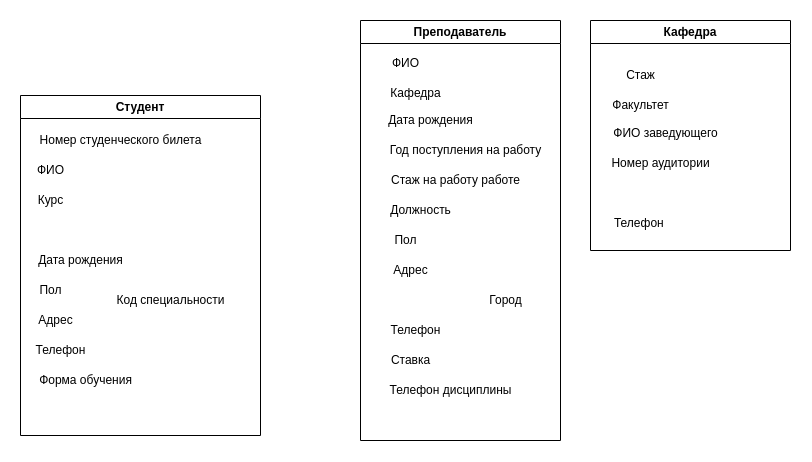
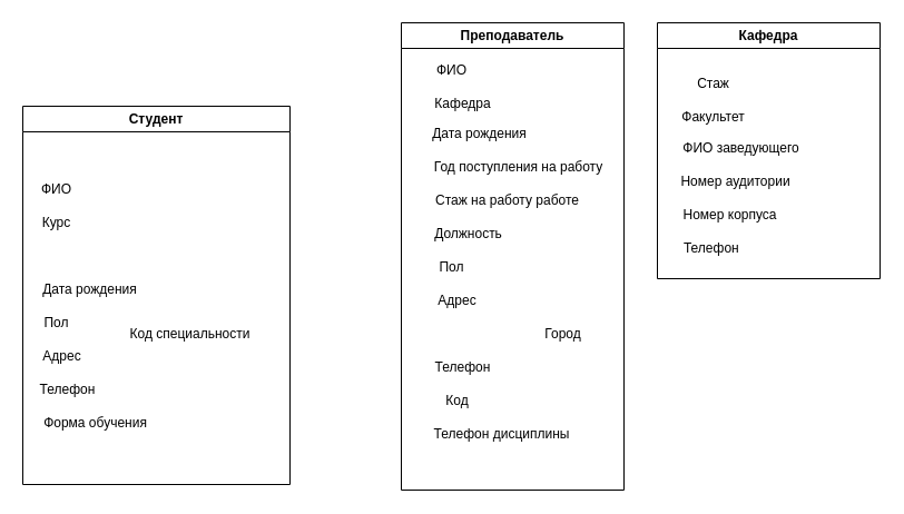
  <mxCell id="0" />
  <mxCell id="1" parent="0" />
  <mxCell id="2" value="Кафедра" style="swimlane;whiteSpace=wrap;html=1;" vertex="1" parent="1"><mxGeometry x="590" y="20" width="200" height="230" as="geometry" /></mxCell>
  <mxCell id="3" value="Стаж" style="text;html=1;align=center;verticalAlign=middle;resizable=0;points=[];autosize=1;strokeColor=none;fillColor=none;" vertex="1" parent="2"><mxGeometry x="10" y="40" width="80" height="30" as="geometry" /></mxCell>
  <mxCell id="4" value="ФИО заведующего" style="text;html=1;align=center;verticalAlign=middle;resizable=0;points=[];autosize=1;strokeColor=none;fillColor=none;" vertex="1" parent="2"><mxGeometry x="10" y="98" width="130" height="30" as="geometry" /></mxCell>
  <mxCell id="5" value="Номер аудитории" style="text;html=1;align=center;verticalAlign=middle;resizable=0;points=[];autosize=1;strokeColor=none;fillColor=none;" vertex="1" parent="2"><mxGeometry x="10" y="128" width="120" height="30" as="geometry" /></mxCell>
  <mxCell id="6" value="Факультет" style="text;html=1;align=center;verticalAlign=middle;resizable=0;points=[];autosize=1;strokeColor=none;fillColor=none;" vertex="1" parent="2"><mxGeometry x="10" y="70" width="80" height="30" as="geometry" /></mxCell>
+ <mxCell id="7" value="Номер корпуса" style="text;html=1;align=center;verticalAlign=middle;resizable=0;points=[];autosize=1;strokeColor=none;fillColor=none;" vertex="1" parent="2"><mxGeometry x="10" y="158" width="110" height="30" as="geometry" /></mxCell>
  <mxCell id="8" value="Телефон&amp;nbsp;" style="text;html=1;align=center;verticalAlign=middle;resizable=0;points=[];autosize=1;strokeColor=none;fillColor=none;" vertex="1" parent="2"><mxGeometry x="10" y="188" width="80" height="30" as="geometry" /></mxCell>
  <mxCell id="9" value="Преподаватель" style="swimlane;whiteSpace=wrap;html=1;startSize=23;" vertex="1" parent="1"><mxGeometry x="360" y="20" width="200" height="420" as="geometry" /></mxCell>
  <mxCell id="10" value="Год поступления на работу" style="text;html=1;align=center;verticalAlign=middle;resizable=0;points=[];autosize=1;strokeColor=none;fillColor=none;" vertex="1" parent="9"><mxGeometry x="20" y="115" width="170" height="30" as="geometry" /></mxCell>
  <mxCell id="11" value="ФИО" style="text;html=1;align=center;verticalAlign=middle;resizable=0;points=[];autosize=1;strokeColor=none;fillColor=none;" vertex="1" parent="9"><mxGeometry x="20" y="28" width="50" height="30" as="geometry" /></mxCell>
  <mxCell id="12" value="Кафедра" style="text;html=1;align=center;verticalAlign=middle;resizable=0;points=[];autosize=1;strokeColor=none;fillColor=none;" vertex="1" parent="9"><mxGeometry x="20" y="58" width="70" height="30" as="geometry" /></mxCell>
  <mxCell id="13" value="Дата рождения" style="text;html=1;align=center;verticalAlign=middle;resizable=0;points=[];autosize=1;strokeColor=none;fillColor=none;" vertex="1" parent="9"><mxGeometry x="15" y="85" width="110" height="30" as="geometry" /></mxCell>
  <mxCell id="14" value="Стаж на работу работе" style="text;html=1;align=center;verticalAlign=middle;resizable=0;points=[];autosize=1;strokeColor=none;fillColor=none;" vertex="1" parent="9"><mxGeometry x="15" y="145" width="160" height="30" as="geometry" /></mxCell>
  <mxCell id="15" value="Должность" style="text;html=1;align=center;verticalAlign=middle;resizable=0;points=[];autosize=1;strokeColor=none;fillColor=none;" vertex="1" parent="9"><mxGeometry x="20" y="175" width="80" height="30" as="geometry" /></mxCell>
  <mxCell id="16" value="Пол" style="text;html=1;align=center;verticalAlign=middle;resizable=0;points=[];autosize=1;strokeColor=none;fillColor=none;" vertex="1" parent="9"><mxGeometry x="20" y="205" width="50" height="30" as="geometry" /></mxCell>
  <mxCell id="17" value="Адрес" style="text;html=1;align=center;verticalAlign=middle;resizable=0;points=[];autosize=1;strokeColor=none;fillColor=none;" vertex="1" parent="9"><mxGeometry x="20" y="235" width="60" height="30" as="geometry" /></mxCell>
  <mxCell id="18" value="Город" style="text;html=1;align=center;verticalAlign=middle;resizable=0;points=[];autosize=1;strokeColor=none;fillColor=none;" vertex="1" parent="9"><mxGeometry x="115" y="265" width="60" height="30" as="geometry" /></mxCell>
  <mxCell id="19" value="Телефон" style="text;html=1;align=center;verticalAlign=middle;resizable=0;points=[];autosize=1;strokeColor=none;fillColor=none;" vertex="1" parent="9"><mxGeometry x="20" y="295" width="70" height="30" as="geometry" /></mxCell>
- <mxCell id="20" value="Ставка" style="text;html=1;align=center;verticalAlign=middle;resizable=0;points=[];autosize=1;strokeColor=none;fillColor=none;" vertex="1" parent="9"><mxGeometry x="20" y="325" width="60" height="30" as="geometry" /></mxCell>
+ <mxCell id="20" value="Код" style="text;html=1;align=center;verticalAlign=middle;resizable=0;points=[];autosize=1;strokeColor=none;fillColor=none;" vertex="1" parent="9"><mxGeometry x="20" y="325" width="60" height="30" as="geometry" /></mxCell>
  <mxCell id="21" value="Телефон дисциплины" style="text;html=1;align=center;verticalAlign=middle;resizable=0;points=[];autosize=1;strokeColor=none;fillColor=none;" vertex="1" parent="9"><mxGeometry x="20" y="355" width="140" height="30" as="geometry" /></mxCell>
  <mxCell id="22" value="Студент" style="swimlane;whiteSpace=wrap;html=1;" vertex="1" parent="1"><mxGeometry x="20" y="95" width="240" height="340" as="geometry" /></mxCell>
- <mxCell id="23" value="Номер студенческого билета" style="text;html=1;align=center;verticalAlign=middle;resizable=0;points=[];autosize=1;strokeColor=none;fillColor=none;" vertex="1" parent="22"><mxGeometry x="5" y="30" width="190" height="30" as="geometry" /></mxCell>
  <mxCell id="24" value="ФИО" style="text;html=1;align=center;verticalAlign=middle;resizable=0;points=[];autosize=1;strokeColor=none;fillColor=none;" vertex="1" parent="22"><mxGeometry x="5" y="60" width="50" height="30" as="geometry" /></mxCell>
  <mxCell id="25" value="Курс" style="text;html=1;align=center;verticalAlign=middle;resizable=0;points=[];autosize=1;strokeColor=none;fillColor=none;" vertex="1" parent="22"><mxGeometry x="5" y="90" width="50" height="30" as="geometry" /></mxCell>
  <mxCell id="26" value="Дата рождения" style="text;html=1;align=center;verticalAlign=middle;resizable=0;points=[];autosize=1;strokeColor=none;fillColor=none;" vertex="1" parent="22"><mxGeometry x="5" y="150" width="110" height="30" as="geometry" /></mxCell>
  <mxCell id="27" value="Пол" style="text;html=1;align=center;verticalAlign=middle;resizable=0;points=[];autosize=1;strokeColor=none;fillColor=none;" vertex="1" parent="22"><mxGeometry x="5" y="180" width="50" height="30" as="geometry" /></mxCell>
  <mxCell id="28" value="Телефон" style="text;html=1;align=center;verticalAlign=middle;resizable=0;points=[];autosize=1;strokeColor=none;fillColor=none;" vertex="1" parent="22"><mxGeometry x="5" y="240" width="70" height="30" as="geometry" /></mxCell>
  <mxCell id="29" value="Форма обучения" style="text;html=1;align=center;verticalAlign=middle;resizable=0;points=[];autosize=1;strokeColor=none;fillColor=none;" vertex="1" parent="22"><mxGeometry x="5" y="270" width="120" height="30" as="geometry" /></mxCell>
  <mxCell id="30" value="Адрес" style="text;html=1;align=center;verticalAlign=middle;resizable=0;points=[];autosize=1;strokeColor=none;fillColor=none;" vertex="1" parent="22"><mxGeometry x="5" y="210" width="60" height="30" as="geometry" /></mxCell>
  <mxCell id="31" value="Код специальности" style="text;html=1;align=center;verticalAlign=middle;resizable=0;points=[];autosize=1;strokeColor=none;fillColor=none;" vertex="1" parent="22"><mxGeometry x="85" y="190" width="130" height="30" as="geometry" /></mxCell>
